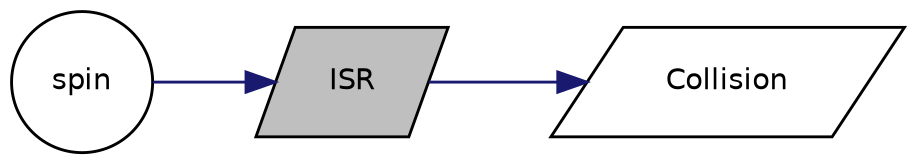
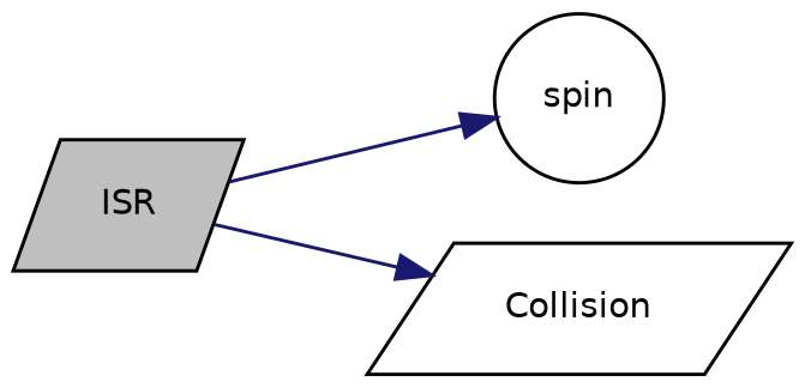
  digraph {
    rankdir=LR
    node [color=black fillcolor=white fontname=Helvetica fontsize=10 shape=parallelogram style=filled]
    edge [color=midnightblue fontname=Helvetica fontsize=10 labelfontname=Helvetica labelfontsize=10 style=solid]
    n1 [fillcolor=grey75 fontcolor=black height=0.2 label=ISR width=0.4]
    n2 [height=0.2 label=spin shape=circle width=0.4]
    n3 [height=0.2 label=Collision width=0.4]
-   n2 -> n1
+   n1 -> n2
    n1 -> n3
  }
